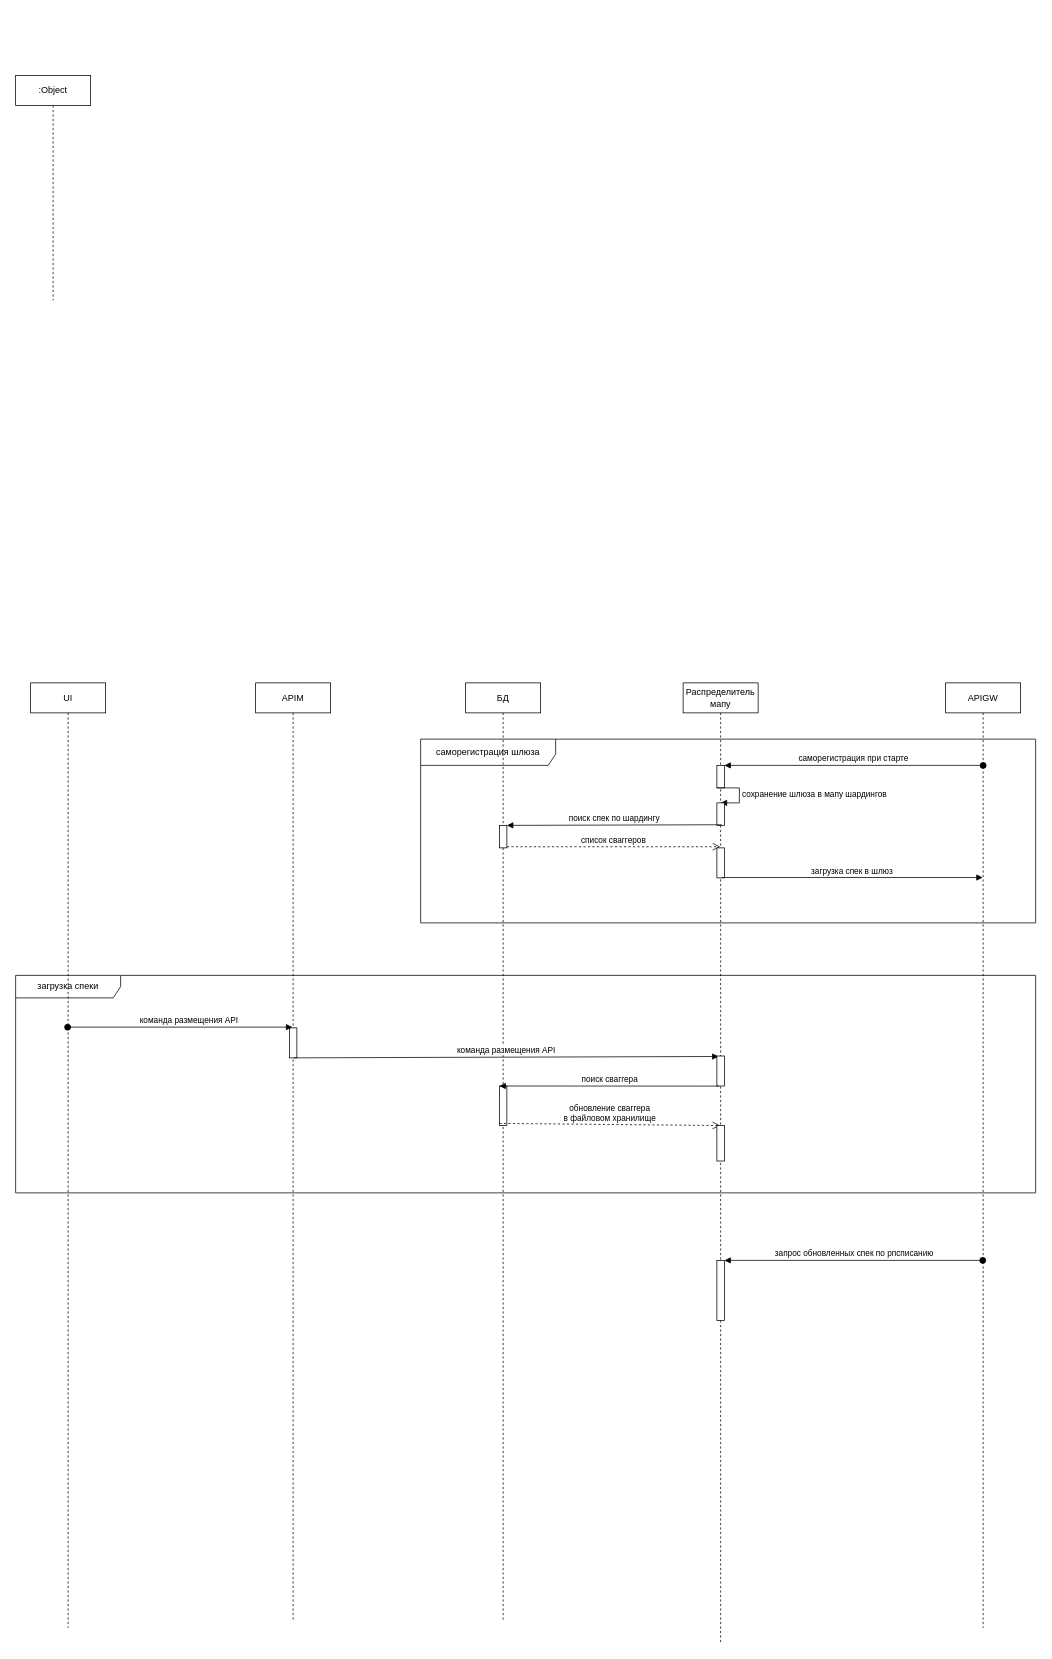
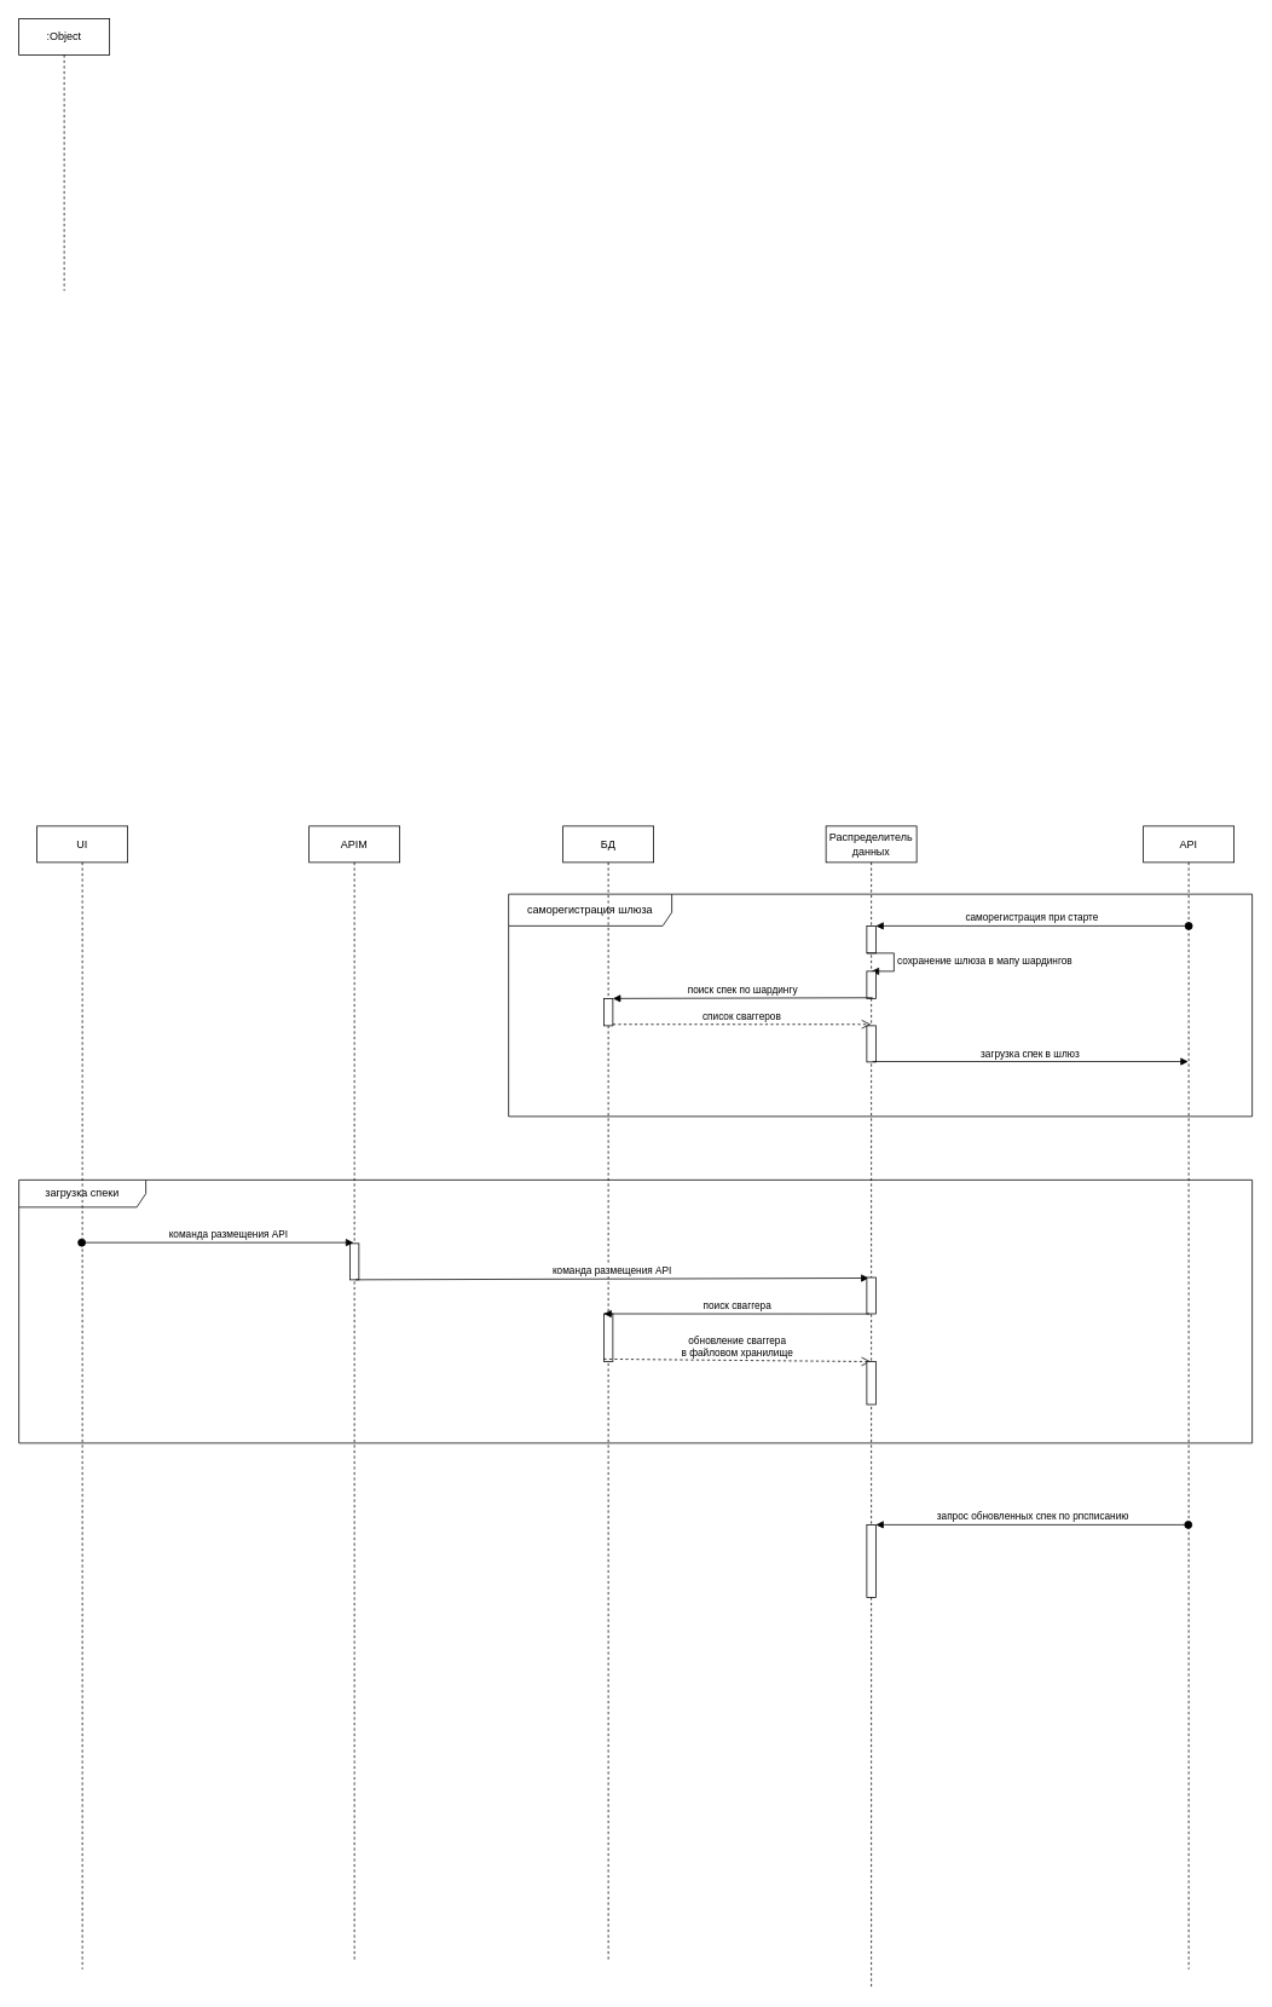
  <mxCell id="0" />
  <mxCell id="1" parent="0" />
  <mxCell id="2" value="саморегистрация шлюза" style="shape=umlFrame;whiteSpace=wrap;html=1;width=180;height=35;" vertex="1" parent="1"><mxGeometry x="560" y="985" width="820" height="245" as="geometry" /></mxCell>
  <mxCell id="3" value="загрузка спеки" style="shape=umlFrame;whiteSpace=wrap;html=1;width=140;height=30;" vertex="1" parent="1"><mxGeometry x="20" y="1300" width="1360" height="290" as="geometry" /></mxCell>
- <mxCell id="4" value="&lt;span&gt;Распределитель&lt;/span&gt;&lt;br&gt;&lt;span&gt;мапу&lt;/span&gt;" style="shape=umlLifeline;perimeter=lifelinePerimeter;whiteSpace=wrap;html=1;container=1;collapsible=0;recursiveResize=0;outlineConnect=0;" vertex="1" parent="1"><mxGeometry x="910" y="910" width="100" height="1280" as="geometry" /></mxCell>
- <mxCell id="5" value="&lt;span&gt;APIGW&lt;/span&gt;" style="shape=umlLifeline;perimeter=lifelinePerimeter;whiteSpace=wrap;html=1;container=1;collapsible=0;recursiveResize=0;outlineConnect=0;" vertex="1" parent="1"><mxGeometry x="1260" y="910" width="100" height="1260" as="geometry" /></mxCell>
+ <mxCell id="4" value="&lt;span&gt;Распределитель&lt;/span&gt;&lt;br&gt;&lt;span&gt;данных&lt;/span&gt;" style="shape=umlLifeline;perimeter=lifelinePerimeter;whiteSpace=wrap;html=1;container=1;collapsible=0;recursiveResize=0;outlineConnect=0;" vertex="1" parent="1"><mxGeometry x="910" y="910" width="100" height="1280" as="geometry" /></mxCell>
+ <mxCell id="5" value="&lt;span&gt;API&lt;/span&gt;" style="shape=umlLifeline;perimeter=lifelinePerimeter;whiteSpace=wrap;html=1;container=1;collapsible=0;recursiveResize=0;outlineConnect=0;" vertex="1" parent="1"><mxGeometry x="1260" y="910" width="100" height="1260" as="geometry" /></mxCell>
  <mxCell id="6" value="&lt;span&gt;APIM&lt;/span&gt;" style="shape=umlLifeline;perimeter=lifelinePerimeter;whiteSpace=wrap;html=1;container=1;collapsible=0;recursiveResize=0;outlineConnect=0;" vertex="1" parent="1"><mxGeometry x="340" y="910" width="100" height="1250" as="geometry" /></mxCell>
  <mxCell id="7" value="" style="html=1;points=[];perimeter=orthogonalPerimeter;" vertex="1" parent="6"><mxGeometry x="45" y="460" width="10" height="40" as="geometry" /></mxCell>
  <mxCell id="8" value="UI" style="shape=umlLifeline;perimeter=lifelinePerimeter;whiteSpace=wrap;html=1;container=1;collapsible=0;recursiveResize=0;outlineConnect=0;" vertex="1" parent="1"><mxGeometry x="40" y="910" width="100" height="1260" as="geometry" /></mxCell>
  <mxCell id="9" value="команда размещения API" style="html=1;verticalAlign=bottom;startArrow=oval;endArrow=block;startSize=8;entryX=0.4;entryY=-0.025;entryDx=0;entryDy=0;entryPerimeter=0;" edge="1" target="7" parent="1"><mxGeometry x="0.084" relative="1" as="geometry"><mxPoint x="89.324" y="1369" as="sourcePoint" /><mxPoint x="385" y="1410" as="targetPoint" /><mxPoint as="offset" /></mxGeometry></mxCell>
  <mxCell id="10" value="БД" style="shape=umlLifeline;perimeter=lifelinePerimeter;whiteSpace=wrap;html=1;container=1;collapsible=0;recursiveResize=0;outlineConnect=0;" vertex="1" parent="1"><mxGeometry x="620" y="910" width="100" height="1250" as="geometry" /></mxCell>
  <mxCell id="11" value="" style="html=1;points=[];perimeter=orthogonalPerimeter;" vertex="1" parent="10"><mxGeometry x="45" y="190" width="10" height="30" as="geometry" /></mxCell>
  <mxCell id="12" value="команда размещения API" style="html=1;verticalAlign=bottom;endArrow=block;exitX=0.609;exitY=0.999;exitDx=0;exitDy=0;exitPerimeter=0;entryX=0.228;entryY=0.016;entryDx=0;entryDy=0;entryPerimeter=0;" edge="1" parent="1" source="7" target="13"><mxGeometry x="-0.002" width="80" relative="1" as="geometry"><mxPoint x="680" y="1390" as="sourcePoint" /><mxPoint x="669.5" y="1409.96" as="targetPoint" /><mxPoint as="offset" /></mxGeometry></mxCell>
  <mxCell id="13" value="" style="html=1;points=[];perimeter=orthogonalPerimeter;" vertex="1" parent="1"><mxGeometry x="955" y="1407.5" width="10" height="40" as="geometry" /></mxCell>
  <mxCell id="14" value="" style="html=1;points=[];perimeter=orthogonalPerimeter;" vertex="1" parent="1"><mxGeometry x="665" y="1447.5" width="10" height="52.5" as="geometry" /></mxCell>
  <mxCell id="15" value="поиск сваггера" style="html=1;verticalAlign=bottom;endArrow=block;entryX=0;entryY=0;exitX=0.286;exitY=1.004;exitDx=0;exitDy=0;exitPerimeter=0;" edge="1" target="14" parent="1" source="13"><mxGeometry relative="1" as="geometry"><mxPoint x="870" y="1450" as="sourcePoint" /></mxGeometry></mxCell>
  <mxCell id="16" value="обновление сваггера &lt;br&gt;в файловом хранилище" style="html=1;verticalAlign=bottom;endArrow=open;dashed=1;endSize=8;exitX=0;exitY=0.95;entryX=0.434;entryY=0.004;entryDx=0;entryDy=0;entryPerimeter=0;" edge="1" source="14" parent="1" target="17"><mxGeometry relative="1" as="geometry"><mxPoint x="780" y="1630" as="targetPoint" /></mxGeometry></mxCell>
  <mxCell id="17" value="" style="html=1;points=[];perimeter=orthogonalPerimeter;" vertex="1" parent="1"><mxGeometry x="955" y="1500" width="10" height="47.5" as="geometry" /></mxCell>
  <mxCell id="18" value="" style="html=1;points=[];perimeter=orthogonalPerimeter;" vertex="1" parent="1"><mxGeometry x="955" y="1020" width="10" height="30" as="geometry" /></mxCell>
  <mxCell id="19" value="саморегистрация при старте" style="html=1;verticalAlign=bottom;startArrow=oval;endArrow=block;startSize=8;" edge="1" target="18" parent="1"><mxGeometry relative="1" as="geometry"><mxPoint x="1310" y="1020" as="sourcePoint" /></mxGeometry></mxCell>
  <mxCell id="20" value="сохранение шлюза в мапу шардингов" style="edgeStyle=orthogonalEdgeStyle;html=1;align=left;spacingLeft=2;endArrow=block;rounded=0;entryX=1;entryY=0;" edge="1" parent="1"><mxGeometry relative="1" as="geometry"><mxPoint x="955" y="1050" as="sourcePoint" /><Array as="points"><mxPoint x="985" y="1050" /></Array><mxPoint x="960" y="1070" as="targetPoint" /></mxGeometry></mxCell>
  <mxCell id="21" value="" style="html=1;points=[];perimeter=orthogonalPerimeter;" vertex="1" parent="1"><mxGeometry x="955" y="1070" width="10" height="30" as="geometry" /></mxCell>
  <mxCell id="22" value="поиск спек по шардингу" style="html=1;verticalAlign=bottom;endArrow=block;entryX=1;entryY=0;exitX=0.641;exitY=0.972;exitDx=0;exitDy=0;exitPerimeter=0;" edge="1" target="11" parent="1" source="21"><mxGeometry relative="1" as="geometry"><mxPoint x="735" y="1100" as="sourcePoint" /></mxGeometry></mxCell>
  <mxCell id="23" value="список сваггеров" style="html=1;verticalAlign=bottom;endArrow=open;dashed=1;endSize=8;exitX=1;exitY=0.95;" edge="1" source="11" parent="1" target="4"><mxGeometry relative="1" as="geometry"><mxPoint x="735" y="1157" as="targetPoint" /></mxGeometry></mxCell>
  <mxCell id="24" value="" style="html=1;points=[];perimeter=orthogonalPerimeter;" vertex="1" parent="1"><mxGeometry x="955" y="1130" width="10" height="40" as="geometry" /></mxCell>
  <mxCell id="25" value="загрузка спек в шлюз" style="html=1;verticalAlign=bottom;endArrow=block;exitX=0.641;exitY=0.988;exitDx=0;exitDy=0;exitPerimeter=0;" edge="1" parent="1" source="24" target="5"><mxGeometry width="80" relative="1" as="geometry"><mxPoint x="990" y="1149.66" as="sourcePoint" /><mxPoint x="1070" y="1149.66" as="targetPoint" /></mxGeometry></mxCell>
  <mxCell id="26" value="" style="html=1;points=[];perimeter=orthogonalPerimeter;" vertex="1" parent="1"><mxGeometry x="955" y="1680" width="10" height="80" as="geometry" /></mxCell>
  <mxCell id="27" value="запрос обновленных спек по рпсписанию" style="html=1;verticalAlign=bottom;startArrow=oval;endArrow=block;startSize=8;" edge="1" target="26" parent="1" source="5"><mxGeometry relative="1" as="geometry"><mxPoint x="895" y="1680" as="sourcePoint" /></mxGeometry></mxCell>
- <mxCell id="28" value=":Object" style="shape=umlLifeline;perimeter=lifelinePerimeter;whiteSpace=wrap;html=1;container=1;collapsible=0;recursiveResize=0;outlineConnect=0;" vertex="1" parent="1"><mxGeometry x="20" y="100" width="100" height="300" as="geometry" /></mxCell>
+ <mxCell id="28" value=":Object" style="shape=umlLifeline;perimeter=lifelinePerimeter;whiteSpace=wrap;html=1;container=1;collapsible=0;recursiveResize=0;outlineConnect=0;" vertex="1" parent="1"><mxGeometry x="20" y="20" width="100" height="300" as="geometry" /></mxCell>
